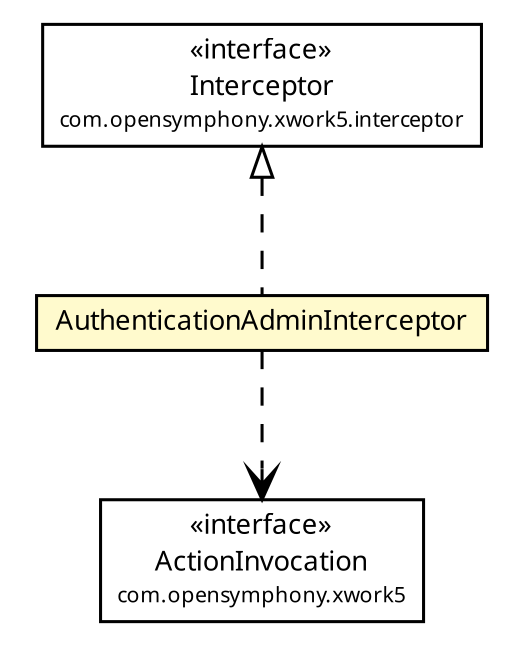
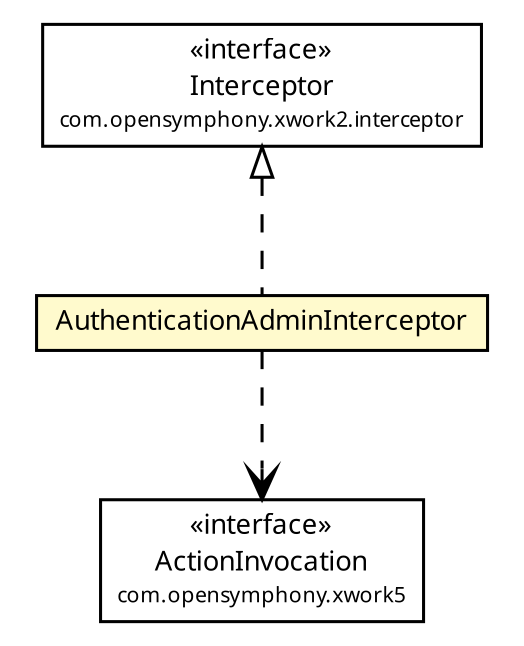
  digraph {
    fontname="Noto Sans"
    node [fontcolor=black fontname="Noto Sans" fontsize=9.0 shape=plaintext]
    edge [fontname="Noto Sans" headport=p labelfontname=Helvetica labelfontsize=10 style=dashed tailport=p]
    n1 [label=<<table border="0" cellborder="1" cellspacing="0" cellpadding="2" port="p" bgcolor="lemonChiffon" href="./AuthenticationAdminInterceptor.html"> 		<tr><td><table border="0" cellspacing="0" cellpadding="1"> 			<tr><td> AuthenticationAdminInterceptor </td></tr> 		</table></td></tr> 		</table>>]
    n2 [label=<<table border="0" cellborder="1" cellspacing="0" cellpadding="2" port="p"> 		<tr><td><table border="0" cellspacing="0" cellpadding="1"> 			<tr><td> &laquo;interface&raquo; </td></tr> 			<tr><td> ActionInvocation </td></tr> 			<tr><td><font point-size="7.0"> com.opensymphony.xwork5 </font></td></tr> 		</table></td></tr> 		</table>>]
-   n3 [label=<<table border="0" cellborder="1" cellspacing="0" cellpadding="2" port="p"> 		<tr><td><table border="0" cellspacing="0" cellpadding="1"> 			<tr><td> &laquo;interface&raquo; </td></tr> 			<tr><td> Interceptor </td></tr> 			<tr><td><font point-size="7.0"> com.opensymphony.xwork5.interceptor </font></td></tr> 		</table></td></tr> 		</table>>]
+   n3 [label=<<table border="0" cellborder="1" cellspacing="0" cellpadding="2" port="p"> 		<tr><td><table border="0" cellspacing="0" cellpadding="1"> 			<tr><td> &laquo;interface&raquo; </td></tr> 			<tr><td> Interceptor </td></tr> 			<tr><td><font point-size="7.0"> com.opensymphony.xwork2.interceptor </font></td></tr> 		</table></td></tr> 		</table>>]
    n1 -> n2 [arrowhead=open color=black fontcolor=black fontsize=10.0]
    n3 -> n1 [arrowtail=empty dir=back fontsize=10]
  }
